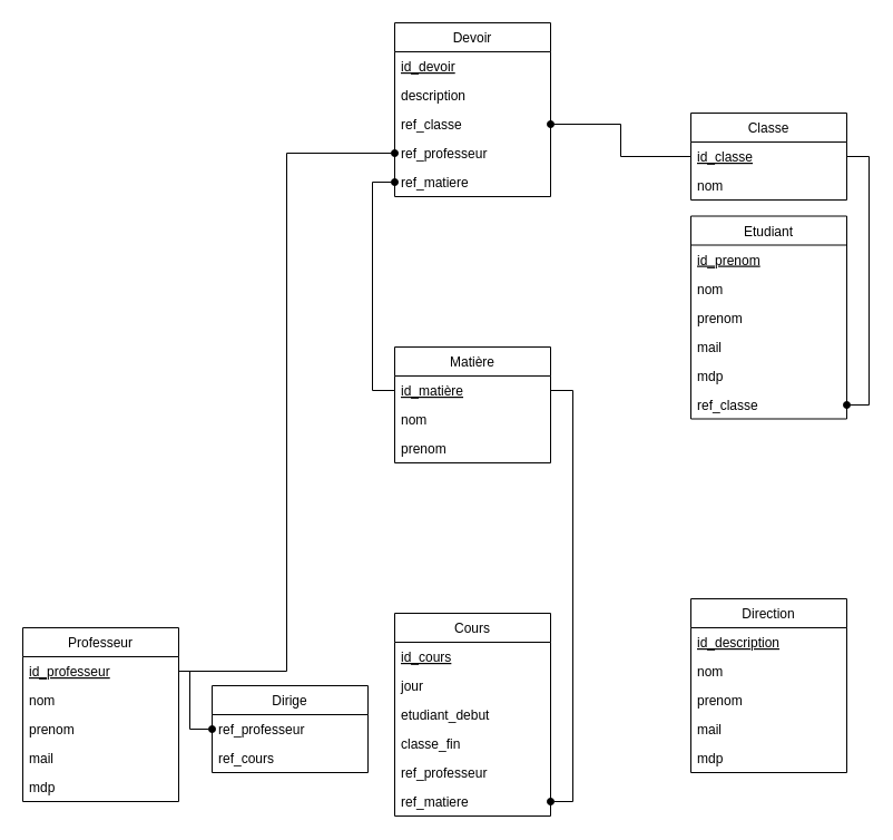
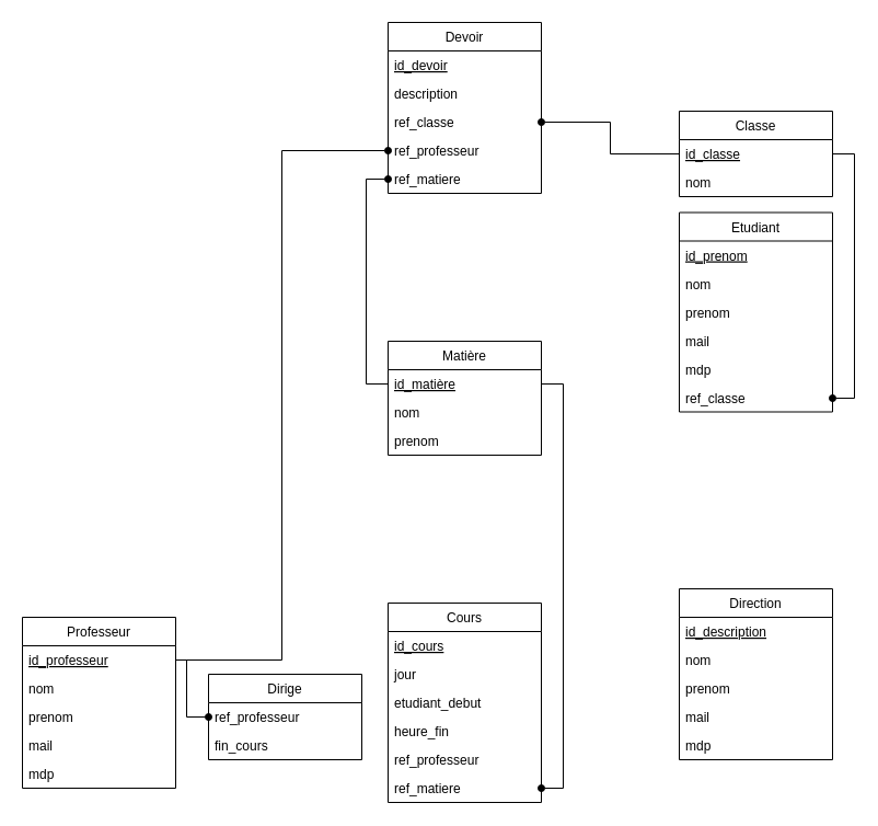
  <mxCell id="0" />
  <mxCell id="1" parent="0" />
  <mxCell id="2" value="Professeur" style="swimlane;fontStyle=0;childLayout=stackLayout;horizontal=1;startSize=26;fillColor=none;horizontalStack=0;resizeParent=1;resizeParentMax=0;resizeLast=0;collapsible=1;marginBottom=0;" vertex="1" parent="1"><mxGeometry x="20" y="563" width="140" height="156" as="geometry" /></mxCell>
  <mxCell id="3" value="id_professeur" style="text;strokeColor=none;fillColor=none;align=left;verticalAlign=top;spacingLeft=4;spacingRight=4;overflow=hidden;rotatable=0;points=[[0,0.5],[1,0.5]];portConstraint=eastwest;fontStyle=4" vertex="1" parent="2"><mxGeometry y="26" width="140" height="26" as="geometry" /></mxCell>
  <mxCell id="4" value="nom" style="text;strokeColor=none;fillColor=none;align=left;verticalAlign=top;spacingLeft=4;spacingRight=4;overflow=hidden;rotatable=0;points=[[0,0.5],[1,0.5]];portConstraint=eastwest;" vertex="1" parent="2"><mxGeometry y="52" width="140" height="26" as="geometry" /></mxCell>
  <mxCell id="5" value="prenom" style="text;strokeColor=none;fillColor=none;align=left;verticalAlign=top;spacingLeft=4;spacingRight=4;overflow=hidden;rotatable=0;points=[[0,0.5],[1,0.5]];portConstraint=eastwest;" vertex="1" parent="2"><mxGeometry y="78" width="140" height="26" as="geometry" /></mxCell>
  <mxCell id="6" value="mail" style="text;strokeColor=none;fillColor=none;align=left;verticalAlign=top;spacingLeft=4;spacingRight=4;overflow=hidden;rotatable=0;points=[[0,0.5],[1,0.5]];portConstraint=eastwest;" vertex="1" parent="2"><mxGeometry y="104" width="140" height="26" as="geometry" /></mxCell>
  <mxCell id="7" value="mdp" style="text;strokeColor=none;fillColor=none;align=left;verticalAlign=top;spacingLeft=4;spacingRight=4;overflow=hidden;rotatable=0;points=[[0,0.5],[1,0.5]];portConstraint=eastwest;" vertex="1" parent="2"><mxGeometry y="130" width="140" height="26" as="geometry" /></mxCell>
  <mxCell id="8" value="Matière" style="swimlane;fontStyle=0;childLayout=stackLayout;horizontal=1;startSize=26;fillColor=none;horizontalStack=0;resizeParent=1;resizeParentMax=0;resizeLast=0;collapsible=1;marginBottom=0;" vertex="1" parent="1"><mxGeometry x="354" y="311" width="140" height="104" as="geometry" /></mxCell>
  <mxCell id="9" value="id_matière" style="text;strokeColor=none;fillColor=none;align=left;verticalAlign=top;spacingLeft=4;spacingRight=4;overflow=hidden;rotatable=0;points=[[0,0.5],[1,0.5]];portConstraint=eastwest;fontStyle=4" vertex="1" parent="8"><mxGeometry y="26" width="140" height="26" as="geometry" /></mxCell>
  <mxCell id="10" value="nom" style="text;strokeColor=none;fillColor=none;align=left;verticalAlign=top;spacingLeft=4;spacingRight=4;overflow=hidden;rotatable=0;points=[[0,0.5],[1,0.5]];portConstraint=eastwest;" vertex="1" parent="8"><mxGeometry y="52" width="140" height="26" as="geometry" /></mxCell>
  <mxCell id="11" value="prenom" style="text;strokeColor=none;fillColor=none;align=left;verticalAlign=top;spacingLeft=4;spacingRight=4;overflow=hidden;rotatable=0;points=[[0,0.5],[1,0.5]];portConstraint=eastwest;" vertex="1" parent="8"><mxGeometry y="78" width="140" height="26" as="geometry" /></mxCell>
  <mxCell id="12" value="Etudiant" style="swimlane;fontStyle=0;childLayout=stackLayout;horizontal=1;startSize=26;fillColor=none;horizontalStack=0;resizeParent=1;resizeParentMax=0;resizeLast=0;collapsible=1;marginBottom=0;" vertex="1" parent="1"><mxGeometry x="620" y="193.5" width="140" height="182" as="geometry" /></mxCell>
  <mxCell id="13" value="id_prenom" style="text;strokeColor=none;fillColor=none;align=left;verticalAlign=top;spacingLeft=4;spacingRight=4;overflow=hidden;rotatable=0;points=[[0,0.5],[1,0.5]];portConstraint=eastwest;fontStyle=4" vertex="1" parent="12"><mxGeometry y="26" width="140" height="26" as="geometry" /></mxCell>
  <mxCell id="14" value="nom" style="text;strokeColor=none;fillColor=none;align=left;verticalAlign=top;spacingLeft=4;spacingRight=4;overflow=hidden;rotatable=0;points=[[0,0.5],[1,0.5]];portConstraint=eastwest;" vertex="1" parent="12"><mxGeometry y="52" width="140" height="26" as="geometry" /></mxCell>
  <mxCell id="15" value="prenom" style="text;strokeColor=none;fillColor=none;align=left;verticalAlign=top;spacingLeft=4;spacingRight=4;overflow=hidden;rotatable=0;points=[[0,0.5],[1,0.5]];portConstraint=eastwest;" vertex="1" parent="12"><mxGeometry y="78" width="140" height="26" as="geometry" /></mxCell>
  <mxCell id="16" value="mail" style="text;strokeColor=none;fillColor=none;align=left;verticalAlign=top;spacingLeft=4;spacingRight=4;overflow=hidden;rotatable=0;points=[[0,0.5],[1,0.5]];portConstraint=eastwest;" vertex="1" parent="12"><mxGeometry y="104" width="140" height="26" as="geometry" /></mxCell>
  <mxCell id="17" value="mdp" style="text;strokeColor=none;fillColor=none;align=left;verticalAlign=top;spacingLeft=4;spacingRight=4;overflow=hidden;rotatable=0;points=[[0,0.5],[1,0.5]];portConstraint=eastwest;" vertex="1" parent="12"><mxGeometry y="130" width="140" height="26" as="geometry" /></mxCell>
  <mxCell id="18" value="ref_classe" style="text;strokeColor=none;fillColor=none;align=left;verticalAlign=top;spacingLeft=4;spacingRight=4;overflow=hidden;rotatable=0;points=[[0,0.5],[1,0.5]];portConstraint=eastwest;" vertex="1" parent="12"><mxGeometry y="156" width="140" height="26" as="geometry" /></mxCell>
  <mxCell id="19" value="Direction" style="swimlane;fontStyle=0;childLayout=stackLayout;horizontal=1;startSize=26;fillColor=none;horizontalStack=0;resizeParent=1;resizeParentMax=0;resizeLast=0;collapsible=1;marginBottom=0;" vertex="1" parent="1"><mxGeometry x="620" y="537" width="140" height="156" as="geometry" /></mxCell>
  <mxCell id="20" value="id_description" style="text;strokeColor=none;fillColor=none;align=left;verticalAlign=top;spacingLeft=4;spacingRight=4;overflow=hidden;rotatable=0;points=[[0,0.5],[1,0.5]];portConstraint=eastwest;fontStyle=4" vertex="1" parent="19"><mxGeometry y="26" width="140" height="26" as="geometry" /></mxCell>
  <mxCell id="21" value="nom" style="text;strokeColor=none;fillColor=none;align=left;verticalAlign=top;spacingLeft=4;spacingRight=4;overflow=hidden;rotatable=0;points=[[0,0.5],[1,0.5]];portConstraint=eastwest;" vertex="1" parent="19"><mxGeometry y="52" width="140" height="26" as="geometry" /></mxCell>
  <mxCell id="22" value="prenom" style="text;strokeColor=none;fillColor=none;align=left;verticalAlign=top;spacingLeft=4;spacingRight=4;overflow=hidden;rotatable=0;points=[[0,0.5],[1,0.5]];portConstraint=eastwest;" vertex="1" parent="19"><mxGeometry y="78" width="140" height="26" as="geometry" /></mxCell>
  <mxCell id="23" value="mail" style="text;strokeColor=none;fillColor=none;align=left;verticalAlign=top;spacingLeft=4;spacingRight=4;overflow=hidden;rotatable=0;points=[[0,0.5],[1,0.5]];portConstraint=eastwest;" vertex="1" parent="19"><mxGeometry y="104" width="140" height="26" as="geometry" /></mxCell>
  <mxCell id="24" value="mdp" style="text;strokeColor=none;fillColor=none;align=left;verticalAlign=top;spacingLeft=4;spacingRight=4;overflow=hidden;rotatable=0;points=[[0,0.5],[1,0.5]];portConstraint=eastwest;" vertex="1" parent="19"><mxGeometry y="130" width="140" height="26" as="geometry" /></mxCell>
  <mxCell id="25" value="Devoir" style="swimlane;fontStyle=0;childLayout=stackLayout;horizontal=1;startSize=26;fillColor=none;horizontalStack=0;resizeParent=1;resizeParentMax=0;resizeLast=0;collapsible=1;marginBottom=0;" vertex="1" parent="1"><mxGeometry x="354" y="20" width="140" height="156" as="geometry" /></mxCell>
  <mxCell id="26" value="id_devoir" style="text;strokeColor=none;fillColor=none;align=left;verticalAlign=top;spacingLeft=4;spacingRight=4;overflow=hidden;rotatable=0;points=[[0,0.5],[1,0.5]];portConstraint=eastwest;fontStyle=4" vertex="1" parent="25"><mxGeometry y="26" width="140" height="26" as="geometry" /></mxCell>
  <mxCell id="27" value="description" style="text;strokeColor=none;fillColor=none;align=left;verticalAlign=top;spacingLeft=4;spacingRight=4;overflow=hidden;rotatable=0;points=[[0,0.5],[1,0.5]];portConstraint=eastwest;" vertex="1" parent="25"><mxGeometry y="52" width="140" height="26" as="geometry" /></mxCell>
  <mxCell id="28" value="ref_classe" style="text;strokeColor=none;fillColor=none;align=left;verticalAlign=top;spacingLeft=4;spacingRight=4;overflow=hidden;rotatable=0;points=[[0,0.5],[1,0.5]];portConstraint=eastwest;" vertex="1" parent="25"><mxGeometry y="78" width="140" height="26" as="geometry" /></mxCell>
  <mxCell id="29" value="ref_professeur" style="text;strokeColor=none;fillColor=none;align=left;verticalAlign=top;spacingLeft=4;spacingRight=4;overflow=hidden;rotatable=0;points=[[0,0.5],[1,0.5]];portConstraint=eastwest;" vertex="1" parent="25"><mxGeometry y="104" width="140" height="26" as="geometry" /></mxCell>
  <mxCell id="30" value="ref_matiere" style="text;strokeColor=none;fillColor=none;align=left;verticalAlign=top;spacingLeft=4;spacingRight=4;overflow=hidden;rotatable=0;points=[[0,0.5],[1,0.5]];portConstraint=eastwest;" vertex="1" parent="25"><mxGeometry y="130" width="140" height="26" as="geometry" /></mxCell>
  <mxCell id="31" value="Classe" style="swimlane;fontStyle=0;childLayout=stackLayout;horizontal=1;startSize=26;fillColor=none;horizontalStack=0;resizeParent=1;resizeParentMax=0;resizeLast=0;collapsible=1;marginBottom=0;" vertex="1" parent="1"><mxGeometry x="620" y="101" width="140" height="78" as="geometry" /></mxCell>
  <mxCell id="32" value="id_classe" style="text;strokeColor=none;fillColor=none;align=left;verticalAlign=top;spacingLeft=4;spacingRight=4;overflow=hidden;rotatable=0;points=[[0,0.5],[1,0.5]];portConstraint=eastwest;fontStyle=4" vertex="1" parent="31"><mxGeometry y="26" width="140" height="26" as="geometry" /></mxCell>
  <mxCell id="33" value="nom" style="text;strokeColor=none;fillColor=none;align=left;verticalAlign=top;spacingLeft=4;spacingRight=4;overflow=hidden;rotatable=0;points=[[0,0.5],[1,0.5]];portConstraint=eastwest;" vertex="1" parent="31"><mxGeometry y="52" width="140" height="26" as="geometry" /></mxCell>
  <mxCell id="34" value="Cours" style="swimlane;fontStyle=0;childLayout=stackLayout;horizontal=1;startSize=26;fillColor=none;horizontalStack=0;resizeParent=1;resizeParentMax=0;resizeLast=0;collapsible=1;marginBottom=0;" vertex="1" parent="1"><mxGeometry x="354" y="550" width="140" height="182" as="geometry" /></mxCell>
  <mxCell id="35" value="id_cours" style="text;strokeColor=none;fillColor=none;align=left;verticalAlign=top;spacingLeft=4;spacingRight=4;overflow=hidden;rotatable=0;points=[[0,0.5],[1,0.5]];portConstraint=eastwest;fontStyle=4" vertex="1" parent="34"><mxGeometry y="26" width="140" height="26" as="geometry" /></mxCell>
  <mxCell id="36" value="jour" style="text;strokeColor=none;fillColor=none;align=left;verticalAlign=top;spacingLeft=4;spacingRight=4;overflow=hidden;rotatable=0;points=[[0,0.5],[1,0.5]];portConstraint=eastwest;" vertex="1" parent="34"><mxGeometry y="52" width="140" height="26" as="geometry" /></mxCell>
  <mxCell id="37" value="etudiant_debut" style="text;strokeColor=none;fillColor=none;align=left;verticalAlign=top;spacingLeft=4;spacingRight=4;overflow=hidden;rotatable=0;points=[[0,0.5],[1,0.5]];portConstraint=eastwest;" vertex="1" parent="34"><mxGeometry y="78" width="140" height="26" as="geometry" /></mxCell>
- <mxCell id="38" value="classe_fin" style="text;strokeColor=none;fillColor=none;align=left;verticalAlign=top;spacingLeft=4;spacingRight=4;overflow=hidden;rotatable=0;points=[[0,0.5],[1,0.5]];portConstraint=eastwest;" vertex="1" parent="34"><mxGeometry y="104" width="140" height="26" as="geometry" /></mxCell>
+ <mxCell id="38" value="heure_fin" style="text;strokeColor=none;fillColor=none;align=left;verticalAlign=top;spacingLeft=4;spacingRight=4;overflow=hidden;rotatable=0;points=[[0,0.5],[1,0.5]];portConstraint=eastwest;" vertex="1" parent="34"><mxGeometry y="104" width="140" height="26" as="geometry" /></mxCell>
  <mxCell id="39" value="ref_professeur" style="text;strokeColor=none;fillColor=none;align=left;verticalAlign=top;spacingLeft=4;spacingRight=4;overflow=hidden;rotatable=0;points=[[0,0.5],[1,0.5]];portConstraint=eastwest;" vertex="1" parent="34"><mxGeometry y="130" width="140" height="26" as="geometry" /></mxCell>
  <mxCell id="40" value="ref_matiere" style="text;strokeColor=none;fillColor=none;align=left;verticalAlign=top;spacingLeft=4;spacingRight=4;overflow=hidden;rotatable=0;points=[[0,0.5],[1,0.5]];portConstraint=eastwest;" vertex="1" parent="34"><mxGeometry y="156" width="140" height="26" as="geometry" /></mxCell>
  <mxCell id="41" style="edgeStyle=orthogonalEdgeStyle;rounded=0;orthogonalLoop=1;jettySize=auto;html=1;endArrow=oval;endFill=1;" edge="1" parent="1" source="32" target="18"><mxGeometry relative="1" as="geometry"><Array as="points"><mxPoint x="780" y="140" /><mxPoint x="780" y="363" /></Array></mxGeometry></mxCell>
  <mxCell id="42" style="edgeStyle=orthogonalEdgeStyle;rounded=0;orthogonalLoop=1;jettySize=auto;html=1;endArrow=oval;endFill=1;" edge="1" parent="1" source="32" target="28"><mxGeometry relative="1" as="geometry" /></mxCell>
  <mxCell id="43" style="edgeStyle=orthogonalEdgeStyle;rounded=0;orthogonalLoop=1;jettySize=auto;html=1;endArrow=oval;endFill=1;" edge="1" parent="1" source="3" target="29"><mxGeometry relative="1" as="geometry" /></mxCell>
  <mxCell id="44" style="edgeStyle=orthogonalEdgeStyle;rounded=0;orthogonalLoop=1;jettySize=auto;html=1;entryX=0;entryY=0.5;entryDx=0;entryDy=0;endArrow=oval;endFill=1;" edge="1" parent="1" source="9" target="30"><mxGeometry relative="1" as="geometry" /></mxCell>
  <mxCell id="45" style="edgeStyle=orthogonalEdgeStyle;rounded=0;orthogonalLoop=1;jettySize=auto;html=1;endArrow=oval;endFill=1;" edge="1" parent="1" source="9" target="40"><mxGeometry relative="1" as="geometry"><Array as="points"><mxPoint x="514" y="350" /><mxPoint x="514" y="719" /></Array></mxGeometry></mxCell>
  <mxCell id="46" value="Dirige" style="swimlane;fontStyle=0;childLayout=stackLayout;horizontal=1;startSize=26;fillColor=none;horizontalStack=0;resizeParent=1;resizeParentMax=0;resizeLast=0;collapsible=1;marginBottom=0;" vertex="1" parent="1"><mxGeometry x="190" y="615" width="140" height="78" as="geometry" /></mxCell>
  <mxCell id="47" value="ref_professeur" style="text;strokeColor=none;fillColor=none;align=left;verticalAlign=top;spacingLeft=4;spacingRight=4;overflow=hidden;rotatable=0;points=[[0,0.5],[1,0.5]];portConstraint=eastwest;" vertex="1" parent="46"><mxGeometry y="26" width="140" height="26" as="geometry" /></mxCell>
- <mxCell id="48" value="ref_cours" style="text;strokeColor=none;fillColor=none;align=left;verticalAlign=top;spacingLeft=4;spacingRight=4;overflow=hidden;rotatable=0;points=[[0,0.5],[1,0.5]];portConstraint=eastwest;" vertex="1" parent="46"><mxGeometry y="52" width="140" height="26" as="geometry" /></mxCell>
+ <mxCell id="48" value="fin_cours" style="text;strokeColor=none;fillColor=none;align=left;verticalAlign=top;spacingLeft=4;spacingRight=4;overflow=hidden;rotatable=0;points=[[0,0.5],[1,0.5]];portConstraint=eastwest;" vertex="1" parent="46"><mxGeometry y="52" width="140" height="26" as="geometry" /></mxCell>
  <mxCell id="49" style="edgeStyle=orthogonalEdgeStyle;rounded=0;orthogonalLoop=1;jettySize=auto;html=1;endArrow=oval;endFill=1;" edge="1" parent="1" source="3" target="47"><mxGeometry relative="1" as="geometry"><Array as="points"><mxPoint x="170" y="602" /><mxPoint x="170" y="654" /></Array></mxGeometry></mxCell>
